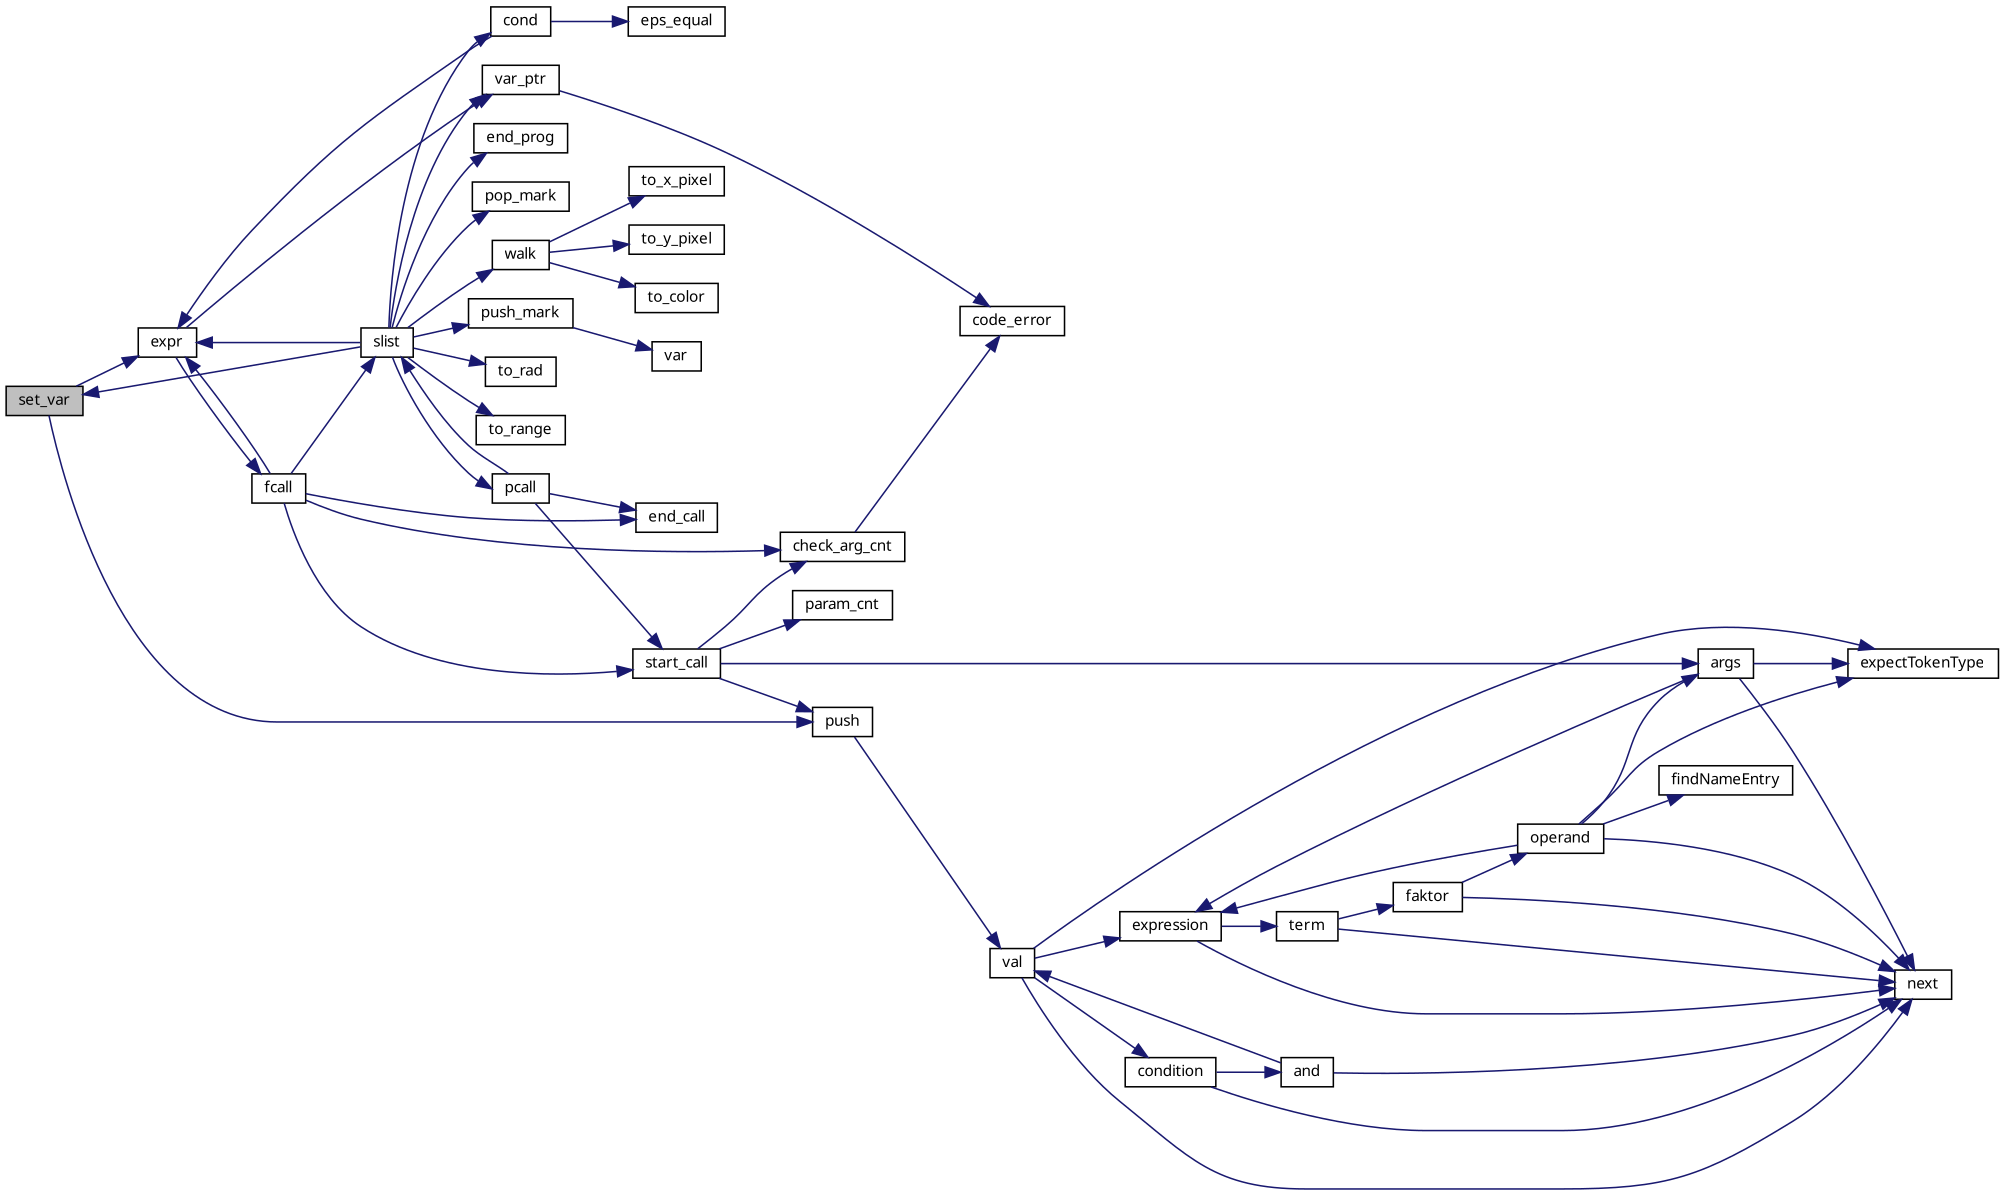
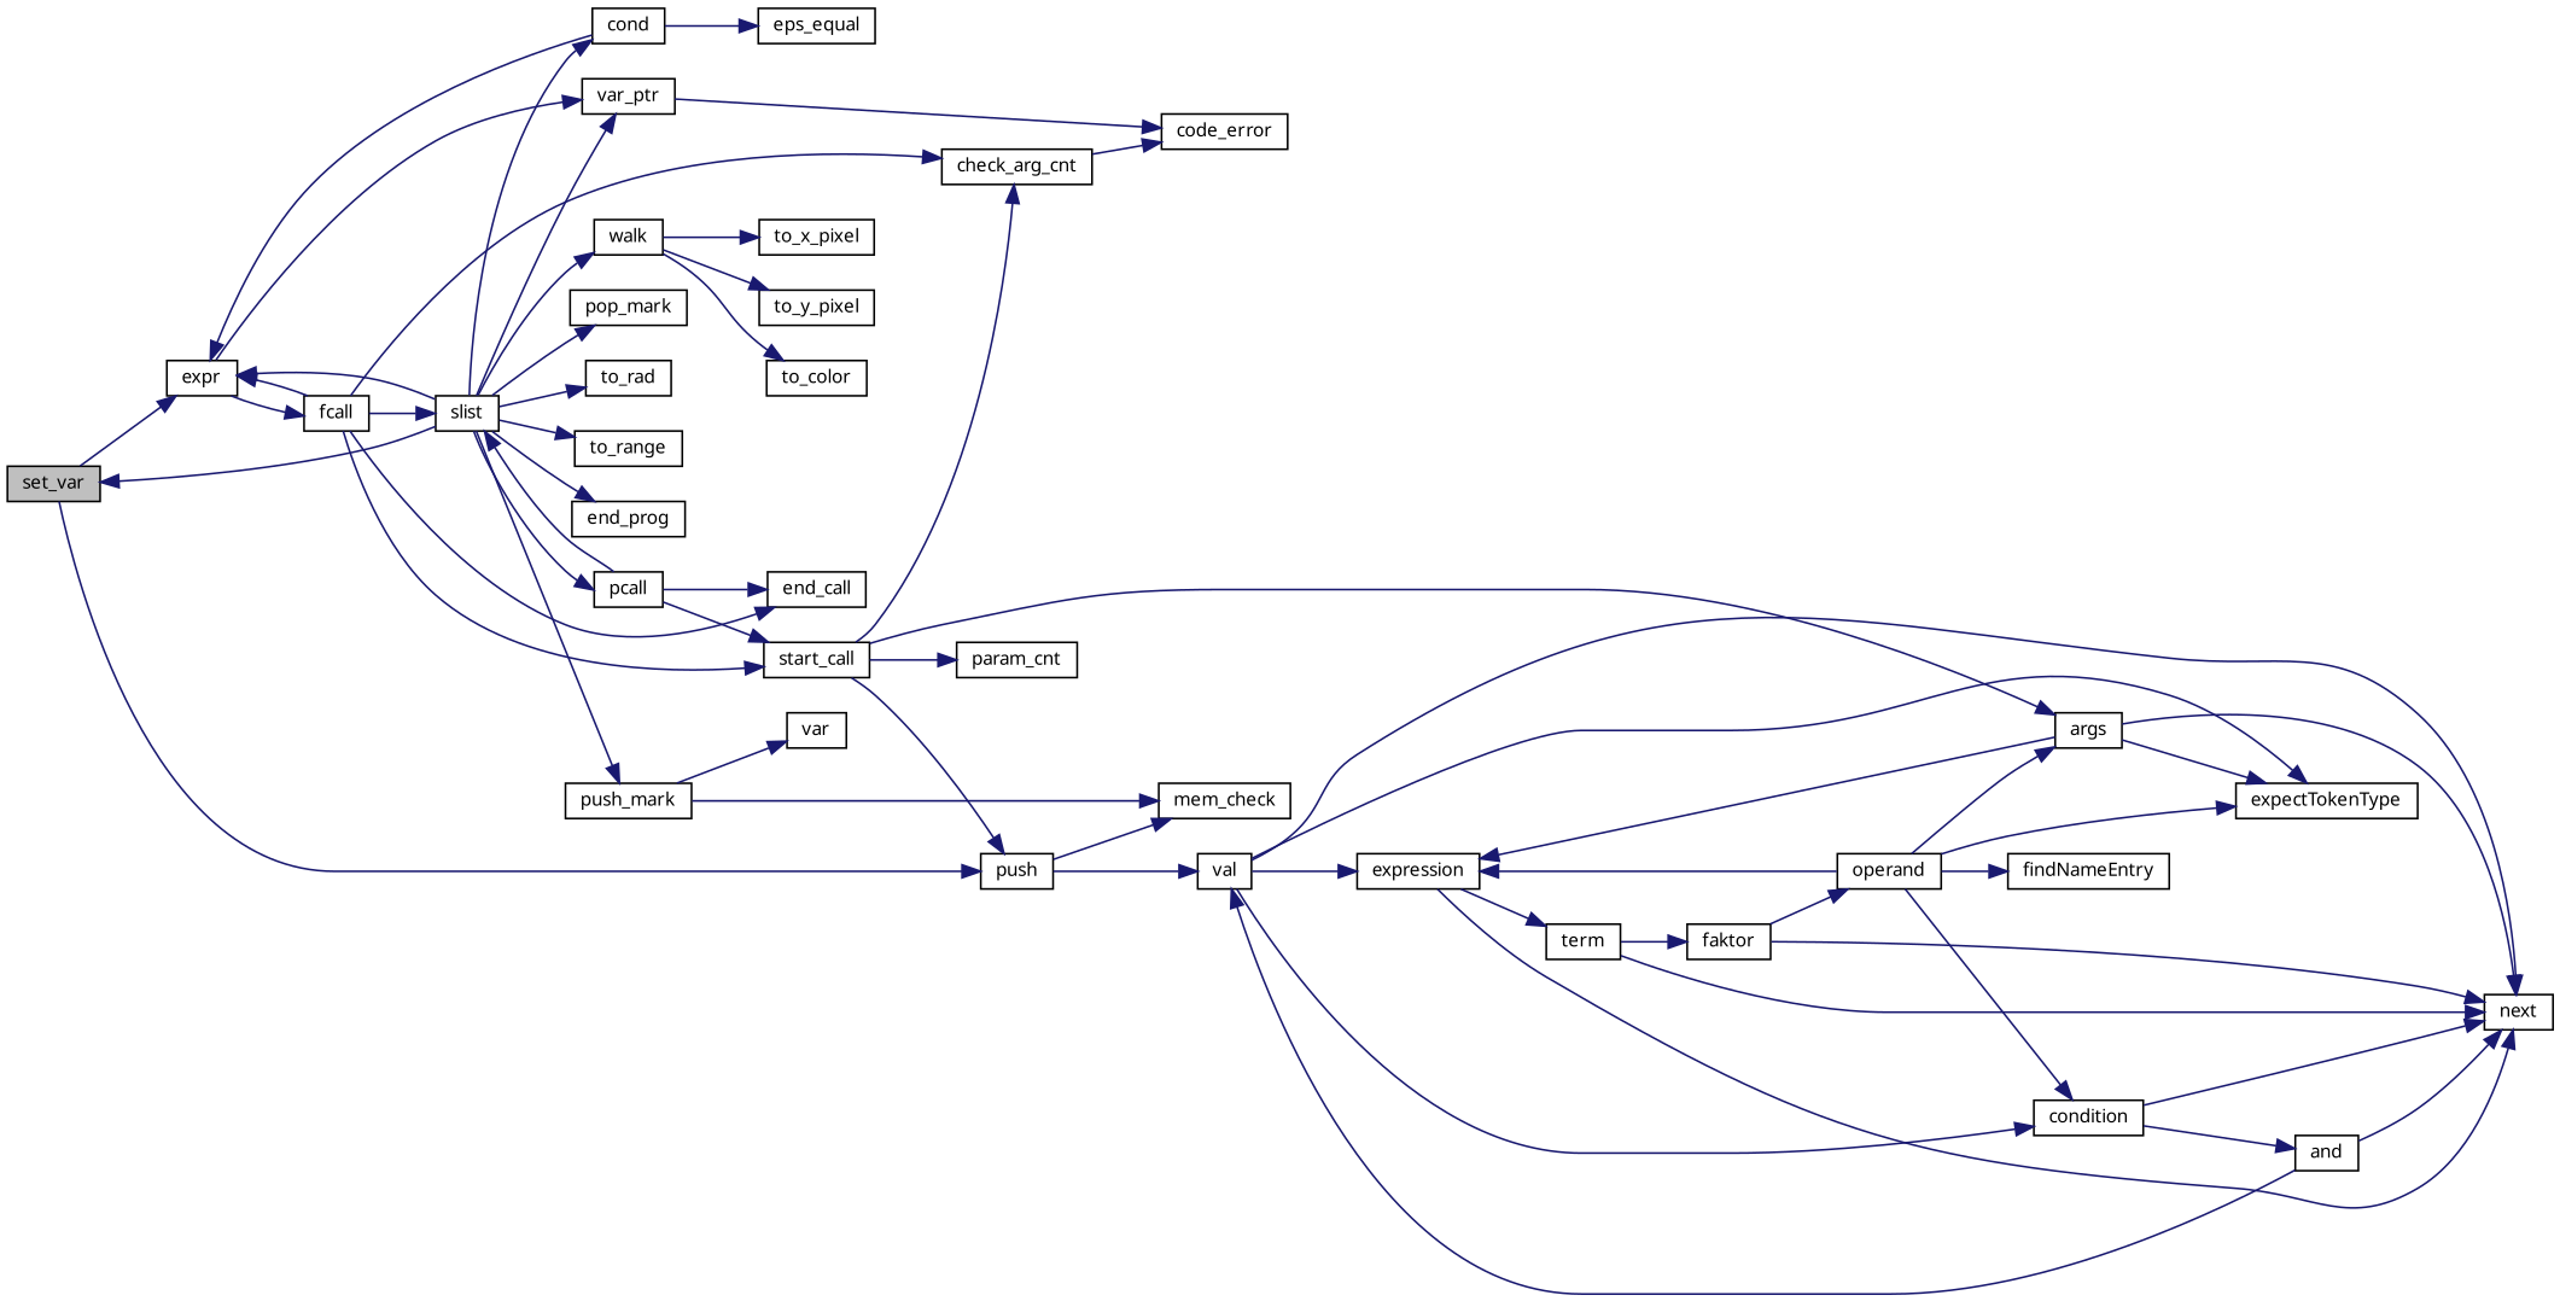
  digraph {
    rankdir=LR
    node [color=black fillcolor=white fontname="LiberationSans-Regular.ttf" fontsize=10 shape=record style=filled]
    edge [color=midnightblue fontname="LiberationSans-Regular.ttf" fontsize=10 labelfontname="LiberationSans-Regular.ttf" labelfontsize=10 style=solid]
    n1 [fillcolor=grey75 fontcolor=black height=0.2 label=set_var width=0.4]
    n2 [height=0.2 label=expr width=0.4]
    n3 [height=0.2 label=push width=0.4]
    n4 [height=0.2 label=fcall width=0.4]
    n5 [height=0.2 label=var_ptr width=0.4]
+   n6 [height=0.2 label=mem_check width=0.4]
    n7 [height=0.2 label=val width=0.4]
    n8 [height=0.2 label=check_arg_cnt width=0.4]
    n9 [height=0.2 label=end_call width=0.4]
    n10 [height=0.2 label=slist width=0.4]
    n11 [height=0.2 label=start_call width=0.4]
    n12 [height=0.2 label=code_error width=0.4]
    n13 [height=0.2 label=cond width=0.4]
    n14 [height=0.2 label=end_prog width=0.4]
    n15 [height=0.2 label=pcall width=0.4]
    n16 [height=0.2 label=pop_mark width=0.4]
    n17 [height=0.2 label=push_mark width=0.4]
    n18 [height=0.2 label=to_rad width=0.4]
    n19 [height=0.2 label=to_range width=0.4]
    n20 [height=0.2 label=walk width=0.4]
    n21 [height=0.2 label=args width=0.4]
    n22 [height=0.2 label=param_cnt width=0.4]
    n23 [height=0.2 label=eps_equal width=0.4]
    n24 [height=0.2 label=var width=0.4]
    n25 [height=0.2 label=to_color width=0.4]
    n26 [height=0.2 label=to_x_pixel width=0.4]
    n27 [height=0.2 label=to_y_pixel width=0.4]
    n28 [height=0.2 label=expectTokenType width=0.4]
    n29 [height=0.2 label=expression width=0.4]
    n30 [height=0.2 label=next width=0.4]
    n31 [height=0.2 label=term width=0.4]
    n32 [height=0.2 label=faktor width=0.4]
    n33 [height=0.2 label=operand width=0.4]
    n34 [height=0.2 label=findNameEntry width=0.4]
    n35 [height=0.2 label=condition width=0.4]
    n36 [height=0.2 label=and width=0.4]
    n1 -> n2
    n1 -> n3
    n2 -> n4
    n2 -> n5
+   n3 -> n6
    n3 -> n7
    n4 -> n2
    n4 -> n8
    n4 -> n9
    n4 -> n10
    n4 -> n11
    n5 -> n12
    n7 -> n28
    n7 -> n29
    n7 -> n30
    n7 -> n35
    n8 -> n12
    n10 -> n1
    n10 -> n2
    n10 -> n5
    n10 -> n13
    n10 -> n14
    n10 -> n15
    n10 -> n16
    n10 -> n17
    n10 -> n18
    n10 -> n19
    n10 -> n20
    n11 -> n3
    n11 -> n8
    n11 -> n21
    n11 -> n22
    n13 -> n2
    n13 -> n23
    n15 -> n9
    n15 -> n10
    n15 -> n11
+   n17 -> n6
    n17 -> n24
    n20 -> n25
    n20 -> n26
    n20 -> n27
    n21 -> n28
    n21 -> n29
    n21 -> n30
    n29 -> n30
    n29 -> n31
    n31 -> n30
    n31 -> n32
    n32 -> n30
    n32 -> n33
    n33 -> n21
    n33 -> n28
    n33 -> n29
-   n33 -> n30
+   n33 -> n35
    n33 -> n34
    n35 -> n30
    n35 -> n36
    n36 -> n7
    n36 -> n30
  }
